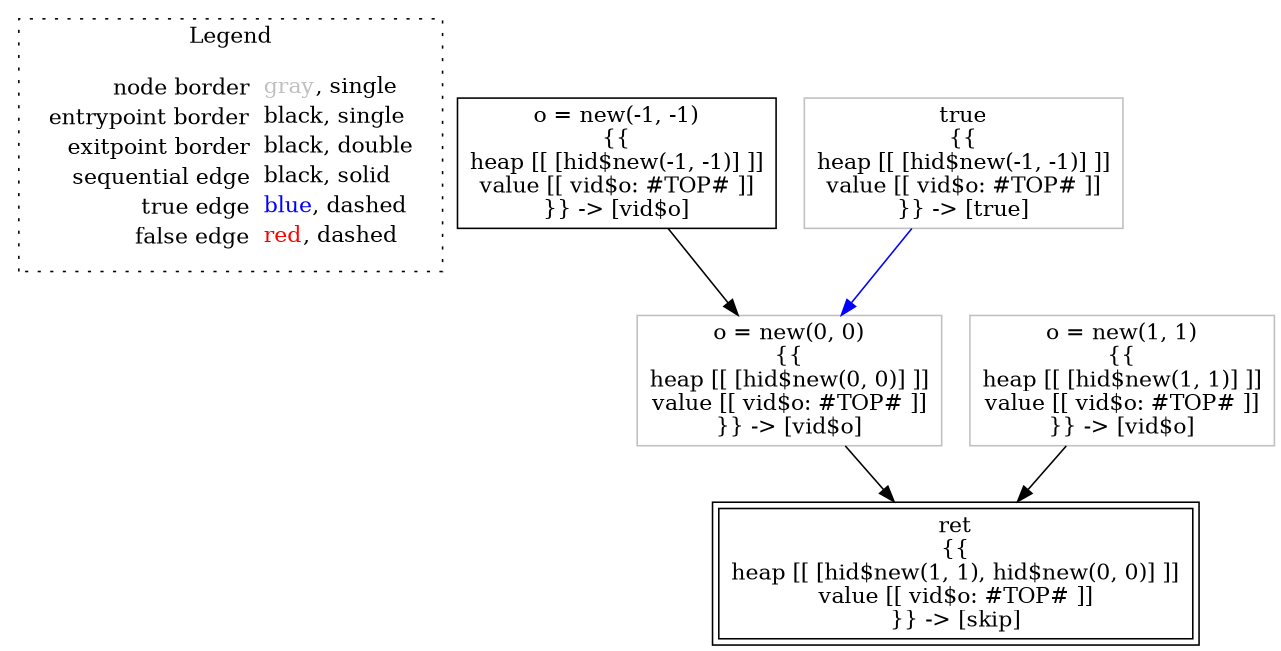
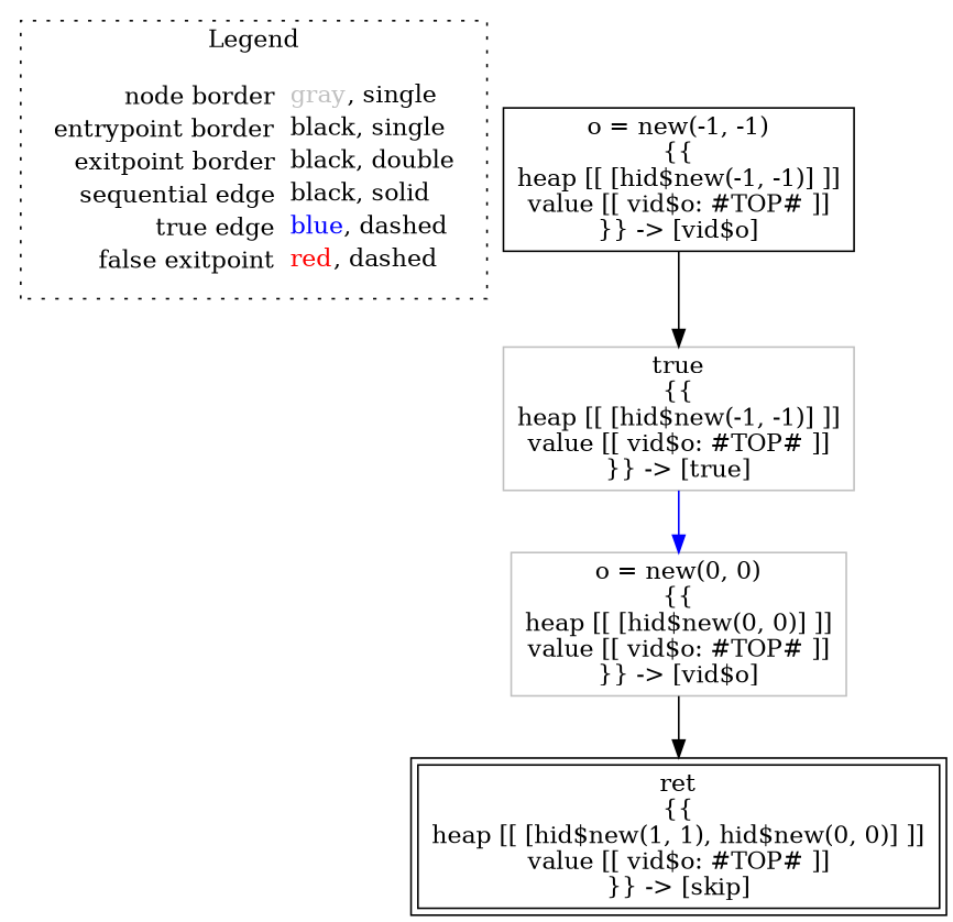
  digraph {
    node [shape=rect color=gray]
    edge [color=black]
-   n1 [label=<<table border="0" cellpadding="2" cellspacing="0" cellborder="0"><tr><td align="right">node border&nbsp;</td><td align="left"><font color="gray">gray</font>, single</td></tr><tr><td align="right">entrypoint border&nbsp;</td><td align="left"><font color="black">black</font>, single</td></tr><tr><td align="right">exitpoint border&nbsp;</td><td align="left"><font color="black">black</font>, double</td></tr><tr><td align="right">sequential edge&nbsp;</td><td align="left"><font color="black">black</font>, solid</td></tr><tr><td align="right">true edge&nbsp;</td><td align="left"><font color="blue">blue</font>, dashed</td></tr><tr><td align="right">false edge&nbsp;</td><td align="left"><font color="red">red</font>, dashed</td></tr></table>> shape=plaintext color=""]
+   n1 [label=<<table border="0" cellpadding="2" cellspacing="0" cellborder="0"><tr><td align="right">node border&nbsp;</td><td align="left"><font color="gray">gray</font>, single</td></tr><tr><td align="right">entrypoint border&nbsp;</td><td align="left"><font color="black">black</font>, single</td></tr><tr><td align="right">exitpoint border&nbsp;</td><td align="left"><font color="black">black</font>, double</td></tr><tr><td align="right">sequential edge&nbsp;</td><td align="left"><font color="black">black</font>, solid</td></tr><tr><td align="right">true edge&nbsp;</td><td align="left"><font color="blue">blue</font>, dashed</td></tr><tr><td align="right">false exitpoint&nbsp;</td><td align="left"><font color="red">red</font>, dashed</td></tr></table>> shape=plaintext color=""]
    n2 [color=black label=<o = new(-1, -1)<BR/>{{<BR/>heap [[ [hid$new(-1, -1)] ]]<BR/>value [[ vid$o: #TOP# ]]<BR/>}} -&gt; [vid$o]>]
    n3 [label=<true<BR/>{{<BR/>heap [[ [hid$new(-1, -1)] ]]<BR/>value [[ vid$o: #TOP# ]]<BR/>}} -&gt; [true]>]
    n4 [label=<o = new(0, 0)<BR/>{{<BR/>heap [[ [hid$new(0, 0)] ]]<BR/>value [[ vid$o: #TOP# ]]<BR/>}} -&gt; [vid$o]>]
    n5 [color=black label=<ret<BR/>{{<BR/>heap [[ [hid$new(1, 1), hid$new(0, 0)] ]]<BR/>value [[ vid$o: #TOP# ]]<BR/>}} -&gt; [skip]> peripheries=2]
-   n6 [label=<o = new(1, 1)<BR/>{{<BR/>heap [[ [hid$new(1, 1)] ]]<BR/>value [[ vid$o: #TOP# ]]<BR/>}} -&gt; [vid$o]>]
    subgraph cluster_1 {
      label=Legend
      style=dotted
      n1
    }
-   n2 -> n4
+   n2 -> n3
    n3 -> n4 [color=blue style=solid]
    n4 -> n5
-   n6 -> n5
  }
